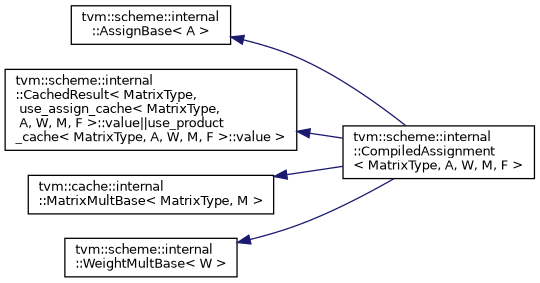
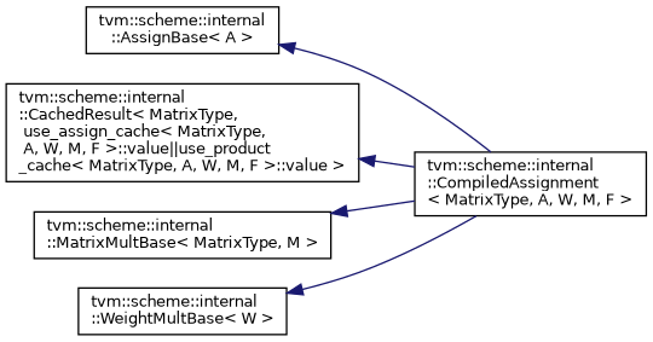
  digraph {
    rankdir=LR
    node [color=black fillcolor=white fontname=Helvetica fontsize=10 shape=record style=filled]
    edge [color=midnightblue dir=back fontname=Helvetica fontsize=10 labelfontname=Helvetica labelfontsize=10 style=solid]
    n1 [height=0.2 label="tvm::scheme::internal\l::AssignBase\< A \>" width=0.4]
    n2 [height=0.2 label="tvm::scheme::internal\l::CompiledAssignment\l\< MatrixType, A, W, M, F \>" width=0.4]
    n3 [height=0.2 label="tvm::scheme::internal\l::CachedResult\< MatrixType,\l use_assign_cache\< MatrixType,\l A, W, M, F \>::value\|\|use_product\l_cache\< MatrixType, A, W, M, F \>::value \>" width=0.4]
-   n4 [height=0.2 label="tvm::cache::internal\l::MatrixMultBase\< MatrixType, M \>" width=0.4]
+   n4 [height=0.2 label="tvm::scheme::internal\l::MatrixMultBase\< MatrixType, M \>" width=0.4]
    n5 [height=0.2 label="tvm::scheme::internal\l::WeightMultBase\< W \>" width=0.4]
    n1 -> n2
    n3 -> n2
    n4 -> n2
    n5 -> n2
  }
